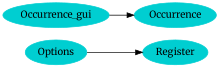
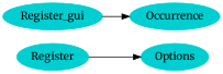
  digraph {
    fontname=Merriweather
    fontsize="12pt"
    rankdir=LR
    node [color=darkturquoise fontname=Merriweather style=filled]
    edge [fontname=Merriweather]
    Register
    Options
-   Register_gui [label=Occurrence_gui]
+   Register_gui
    Occurrence
-   Options -> Register
+   Register -> Options
    Register_gui -> Occurrence
  }
